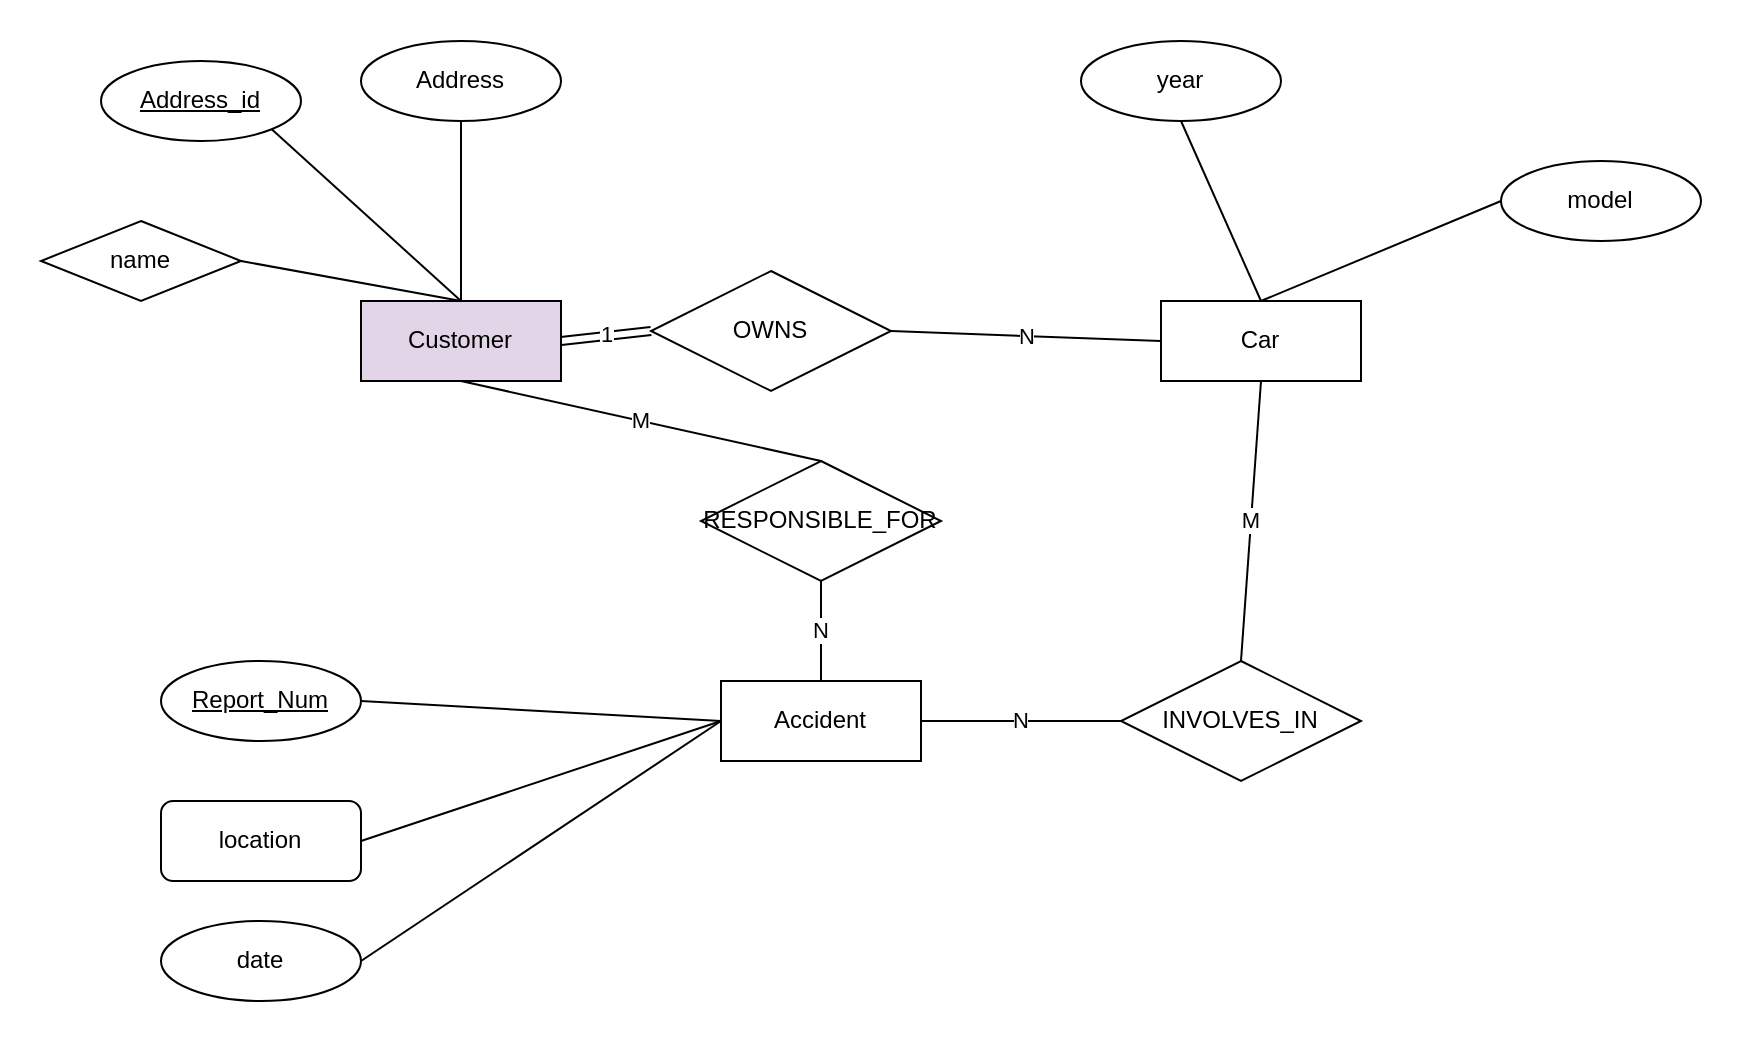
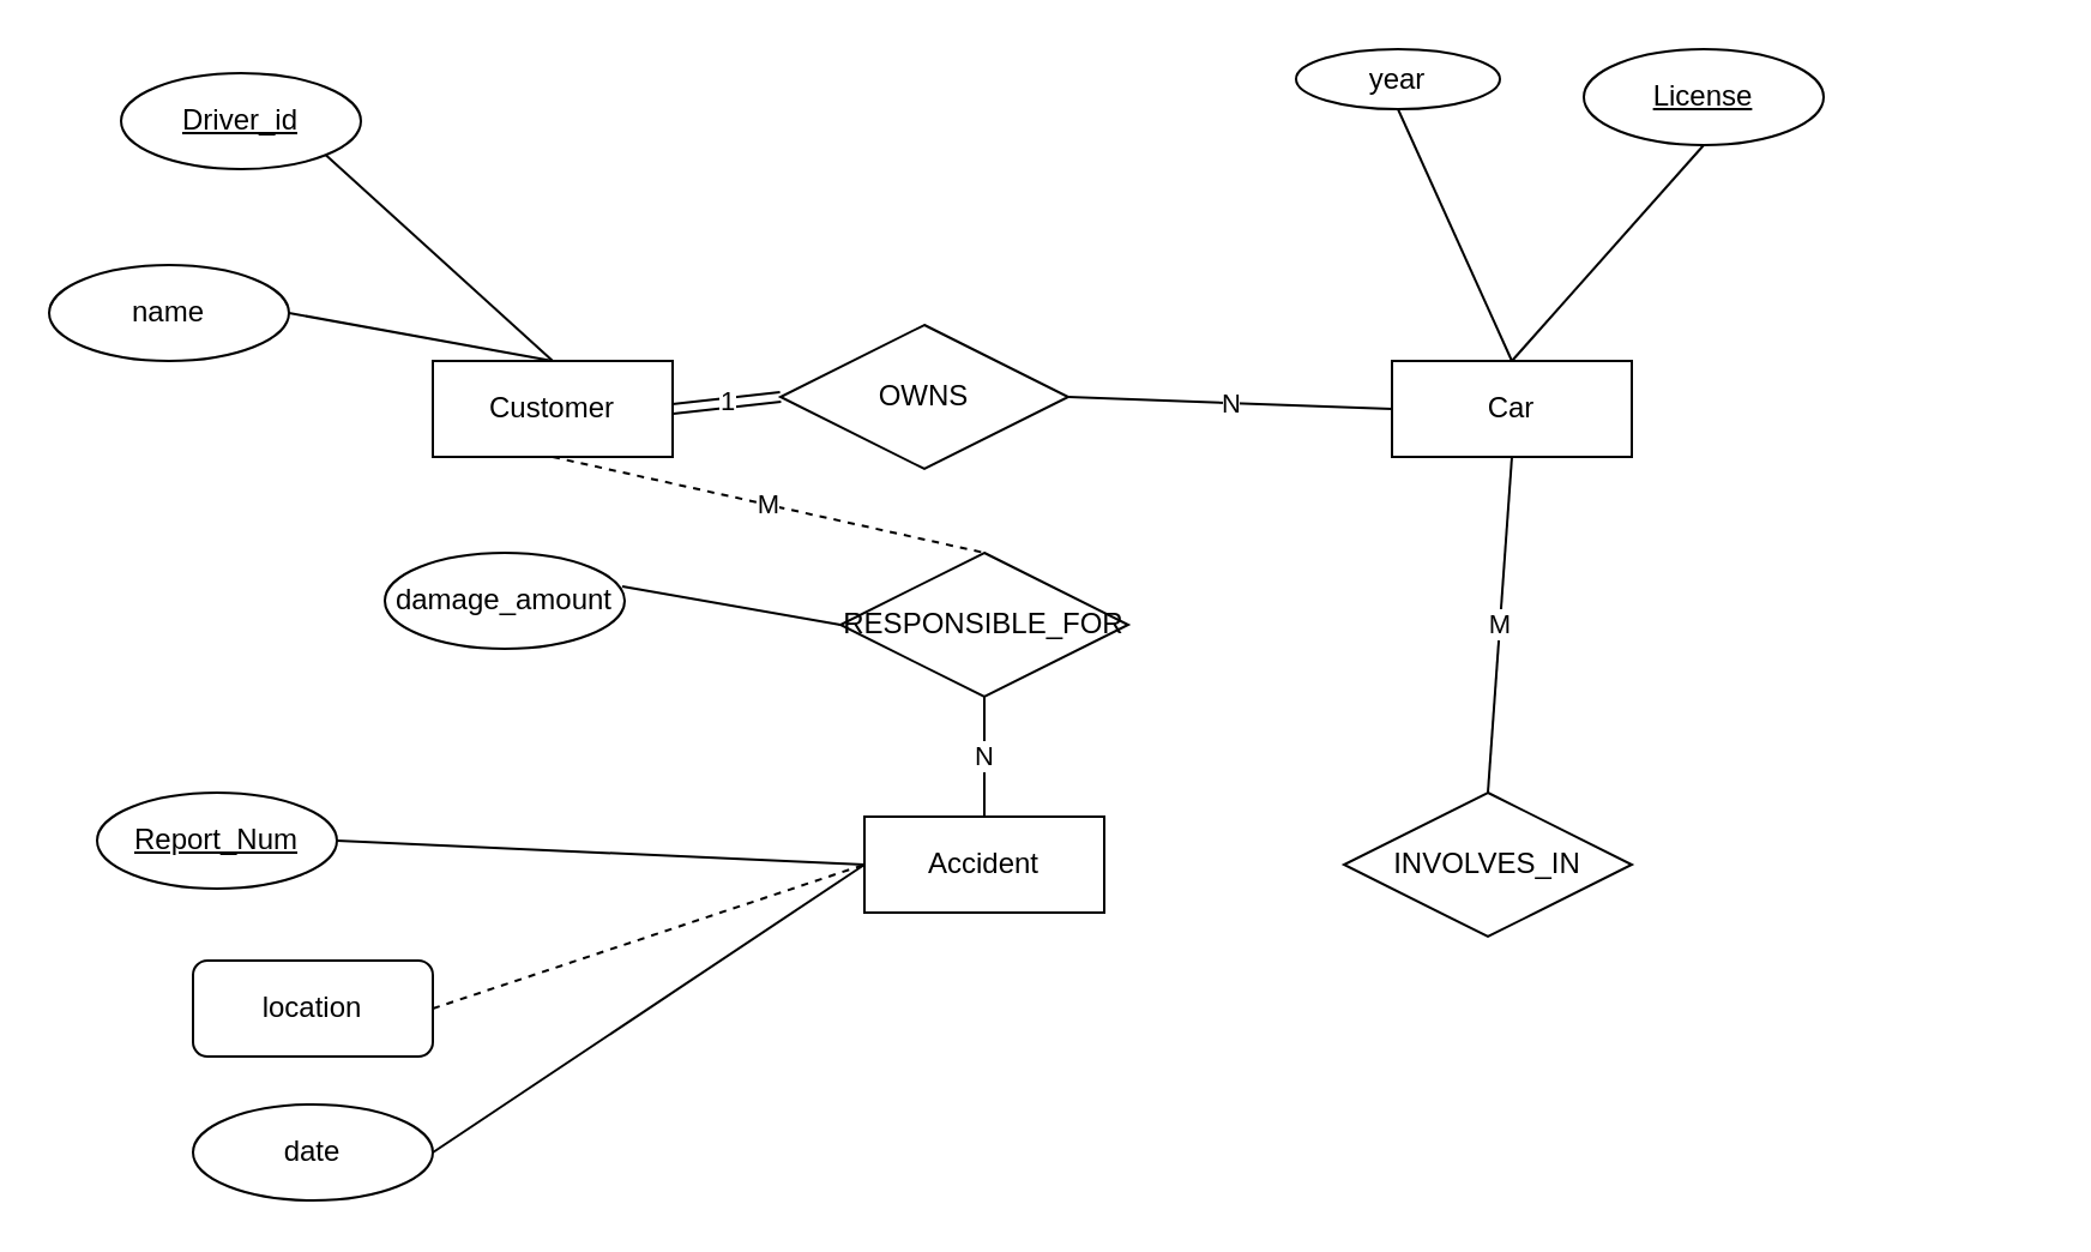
  <mxCell id="0" />
  <mxCell id="1" parent="0" />
- <mxCell id="2" value="Customer" style="whiteSpace=wrap;html=1;align=center;fillColor=#e1d5e7;" parent="1" vertex="1"><mxGeometry x="180" y="150" width="100" height="40" as="geometry" /></mxCell>
+ <mxCell id="2" value="Customer" style="whiteSpace=wrap;html=1;align=center;" parent="1" vertex="1"><mxGeometry x="180" y="150" width="100" height="40" as="geometry" /></mxCell>
  <mxCell id="3" value="Car" style="whiteSpace=wrap;html=1;align=center;" parent="1" vertex="1"><mxGeometry x="580" y="150" width="100" height="40" as="geometry" /></mxCell>
  <mxCell id="4" value="Accident" style="whiteSpace=wrap;html=1;align=center;" parent="1" vertex="1"><mxGeometry x="360" y="340" width="100" height="40" as="geometry" /></mxCell>
- <mxCell id="5" value="Address_id" style="ellipse;whiteSpace=wrap;html=1;align=center;fontStyle=4;" parent="1" vertex="1"><mxGeometry x="50" y="30" width="100" height="40" as="geometry" /></mxCell>
- <mxCell id="6" value="name" style="rhombus;whiteSpace=wrap;html=1;align=center;" parent="1" vertex="1"><mxGeometry x="20" y="110" width="100" height="40" as="geometry" /></mxCell>
- <mxCell id="7" value="Address" style="ellipse;whiteSpace=wrap;html=1;align=center;" parent="1" vertex="1"><mxGeometry x="180" y="20" width="100" height="40" as="geometry" /></mxCell>
+ <mxCell id="5" value="Driver_id" style="ellipse;whiteSpace=wrap;html=1;align=center;fontStyle=4;" parent="1" vertex="1"><mxGeometry x="50" y="30" width="100" height="40" as="geometry" /></mxCell>
+ <mxCell id="6" value="name" style="ellipse;whiteSpace=wrap;html=1;align=center;" parent="1" vertex="1"><mxGeometry x="20" y="110" width="100" height="40" as="geometry" /></mxCell>
  <mxCell id="8" value="OWNS" style="shape=rhombus;perimeter=rhombusPerimeter;whiteSpace=wrap;html=1;align=center;" parent="1" vertex="1"><mxGeometry x="325" y="135" width="120" height="60" as="geometry" /></mxCell>
- <mxCell id="10" value="year" style="ellipse;whiteSpace=wrap;html=1;align=center;" parent="1" vertex="1"><mxGeometry x="540" y="20" width="100" height="40" as="geometry" /></mxCell>
- <mxCell id="11" value="model" style="ellipse;whiteSpace=wrap;html=1;align=center;" parent="1" vertex="1"><mxGeometry x="750" y="80" width="100" height="40" as="geometry" /></mxCell>
+ <mxCell id="9" value="License" style="ellipse;whiteSpace=wrap;html=1;align=center;fontStyle=4;" parent="1" vertex="1"><mxGeometry x="660" y="20" width="100" height="40" as="geometry" /></mxCell>
+ <mxCell id="10" value="year" style="ellipse;whiteSpace=wrap;html=1;align=center;" parent="1" vertex="1"><mxGeometry x="540" y="20" width="85" height="25" as="geometry" /></mxCell>
  <mxCell id="12" value="INVOLVES_IN" style="shape=rhombus;perimeter=rhombusPerimeter;whiteSpace=wrap;html=1;align=center;" parent="1" vertex="1"><mxGeometry x="560" y="330" width="120" height="60" as="geometry" /></mxCell>
  <mxCell id="13" value="1" style="shape=link;html=1;rounded=0;exitX=1;exitY=0.5;exitDx=0;exitDy=0;entryX=0;entryY=0.5;entryDx=0;entryDy=0;" parent="1" source="2" target="8" edge="1"><mxGeometry relative="1" as="geometry"><mxPoint x="410" y="250" as="sourcePoint" /><mxPoint x="570" y="250" as="targetPoint" /></mxGeometry></mxCell>
  <mxCell id="14" value="N" style="endArrow=none;html=1;rounded=0;exitX=1;exitY=0.5;exitDx=0;exitDy=0;entryX=0;entryY=0.5;entryDx=0;entryDy=0;" parent="1" source="8" target="3" edge="1"><mxGeometry relative="1" as="geometry"><mxPoint x="410" y="250" as="sourcePoint" /><mxPoint x="570" y="170" as="targetPoint" /></mxGeometry></mxCell>
  <mxCell id="15" value="M" style="endArrow=none;html=1;rounded=0;entryX=0.5;entryY=1;entryDx=0;entryDy=0;exitX=0.5;exitY=0;exitDx=0;exitDy=0;" parent="1" source="12" target="3" edge="1"><mxGeometry relative="1" as="geometry"><mxPoint x="410" y="250" as="sourcePoint" /><mxPoint x="570" y="250" as="targetPoint" /></mxGeometry></mxCell>
- <mxCell id="16" value="N" style="endArrow=none;html=1;rounded=0;entryX=0;entryY=0.5;entryDx=0;entryDy=0;exitX=1;exitY=0.5;exitDx=0;exitDy=0;" parent="1" source="4" target="12" edge="1"><mxGeometry relative="1" as="geometry"><mxPoint x="410" y="250" as="sourcePoint" /><mxPoint x="570" y="250" as="targetPoint" /></mxGeometry></mxCell>
- <mxCell id="17" value="Report_Num" style="ellipse;whiteSpace=wrap;html=1;align=center;fontStyle=4;" parent="1" vertex="1"><mxGeometry x="80" y="330" width="100" height="40" as="geometry" /></mxCell>
+ <mxCell id="17" value="Report_Num" style="ellipse;whiteSpace=wrap;html=1;align=center;fontStyle=4;" parent="1" vertex="1"><mxGeometry x="40" y="330" width="100" height="40" as="geometry" /></mxCell>
+ <mxCell id="18" value="damage_amount" style="ellipse;whiteSpace=wrap;html=1;align=center;" parent="1" vertex="1"><mxGeometry x="160" y="230" width="100" height="40" as="geometry" /></mxCell>
  <mxCell id="19" value="location" style="whiteSpace=wrap;html=1;align=center;rounded=1;" parent="1" vertex="1"><mxGeometry x="80" y="400" width="100" height="40" as="geometry" /></mxCell>
  <mxCell id="20" value="date" style="ellipse;whiteSpace=wrap;html=1;align=center;" parent="1" vertex="1"><mxGeometry x="80" y="460" width="100" height="40" as="geometry" /></mxCell>
  <mxCell id="21" value="" style="endArrow=none;html=1;rounded=0;exitX=1;exitY=0.5;exitDx=0;exitDy=0;" parent="1" source="6" edge="1"><mxGeometry relative="1" as="geometry"><mxPoint x="330" y="260" as="sourcePoint" /><mxPoint x="230" y="150" as="targetPoint" /></mxGeometry></mxCell>
  <mxCell id="22" value="" style="endArrow=none;html=1;rounded=0;exitX=1;exitY=1;exitDx=0;exitDy=0;" parent="1" source="5" edge="1"><mxGeometry relative="1" as="geometry"><mxPoint x="330" y="260" as="sourcePoint" /><mxPoint x="230" y="150" as="targetPoint" /></mxGeometry></mxCell>
- <mxCell id="23" value="" style="endArrow=none;html=1;rounded=0;exitX=0.5;exitY=1;exitDx=0;exitDy=0;entryX=0.5;entryY=0;entryDx=0;entryDy=0;" parent="1" source="7" target="2" edge="1"><mxGeometry relative="1" as="geometry"><mxPoint x="330" y="260" as="sourcePoint" /><mxPoint x="490" y="260" as="targetPoint" /></mxGeometry></mxCell>
  <mxCell id="24" value="" style="endArrow=none;html=1;rounded=0;exitX=1;exitY=0.5;exitDx=0;exitDy=0;" parent="1" source="17" edge="1"><mxGeometry relative="1" as="geometry"><mxPoint x="330" y="260" as="sourcePoint" /><mxPoint x="360" y="360" as="targetPoint" /></mxGeometry></mxCell>
- <mxCell id="26" value="" style="endArrow=none;html=1;rounded=0;exitX=1;exitY=0.5;exitDx=0;exitDy=0;entryX=0;entryY=0.5;entryDx=0;entryDy=0;" parent="1" source="19" target="4" edge="1"><mxGeometry relative="1" as="geometry"><mxPoint x="330" y="260" as="sourcePoint" /><mxPoint x="490" y="260" as="targetPoint" /></mxGeometry></mxCell>
+ <mxCell id="25" value="" style="endArrow=none;html=1;rounded=0;exitX=0.99;exitY=0.35;exitDx=0;exitDy=0;exitPerimeter=0;entryX=0;entryY=0.5;entryDx=0;entryDy=0;" parent="1" source="18" target="31" edge="1"><mxGeometry relative="1" as="geometry"><mxPoint x="330" y="260" as="sourcePoint" /><mxPoint x="360" y="360" as="targetPoint" /></mxGeometry></mxCell>
+ <mxCell id="26" value="" style="endArrow=none;html=1;rounded=0;exitX=1;exitY=0.5;exitDx=0;exitDy=0;entryX=0;entryY=0.5;entryDx=0;entryDy=0;dashed=1;" parent="1" source="19" target="4" edge="1"><mxGeometry relative="1" as="geometry"><mxPoint x="330" y="260" as="sourcePoint" /><mxPoint x="490" y="260" as="targetPoint" /></mxGeometry></mxCell>
  <mxCell id="27" value="" style="endArrow=none;html=1;rounded=0;exitX=1;exitY=0.5;exitDx=0;exitDy=0;" parent="1" source="20" edge="1"><mxGeometry relative="1" as="geometry"><mxPoint x="330" y="260" as="sourcePoint" /><mxPoint x="360" y="360" as="targetPoint" /></mxGeometry></mxCell>
  <mxCell id="28" value="" style="endArrow=none;html=1;rounded=0;entryX=0.5;entryY=1;entryDx=0;entryDy=0;" parent="1" target="10" edge="1"><mxGeometry relative="1" as="geometry"><mxPoint x="630" y="150" as="sourcePoint" /><mxPoint x="490" y="260" as="targetPoint" /></mxGeometry></mxCell>
- <mxCell id="30" value="" style="endArrow=none;html=1;rounded=0;entryX=0;entryY=0.5;entryDx=0;entryDy=0;exitX=0.5;exitY=0;exitDx=0;exitDy=0;" parent="1" source="3" target="11" edge="1"><mxGeometry relative="1" as="geometry"><mxPoint x="330" y="260" as="sourcePoint" /><mxPoint x="490" y="260" as="targetPoint" /></mxGeometry></mxCell>
+ <mxCell id="29" value="" style="endArrow=none;html=1;rounded=0;entryX=0.5;entryY=1;entryDx=0;entryDy=0;exitX=0.5;exitY=0;exitDx=0;exitDy=0;" parent="1" source="3" target="9" edge="1"><mxGeometry relative="1" as="geometry"><mxPoint x="330" y="260" as="sourcePoint" /><mxPoint x="490" y="260" as="targetPoint" /></mxGeometry></mxCell>
  <mxCell id="31" value="RESPONSIBLE_FOR" style="shape=rhombus;perimeter=rhombusPerimeter;whiteSpace=wrap;html=1;align=center;" parent="1" vertex="1"><mxGeometry x="350" y="230" width="120" height="60" as="geometry" /></mxCell>
- <mxCell id="32" value="M" style="endArrow=none;html=1;rounded=0;exitX=0.5;exitY=1;exitDx=0;exitDy=0;entryX=0.5;entryY=0;entryDx=0;entryDy=0;" parent="1" source="2" target="31" edge="1"><mxGeometry relative="1" as="geometry"><mxPoint x="330" y="260" as="sourcePoint" /><mxPoint x="490" y="260" as="targetPoint" /></mxGeometry></mxCell>
+ <mxCell id="32" value="M" style="endArrow=none;html=1;rounded=0;exitX=0.5;exitY=1;exitDx=0;exitDy=0;entryX=0.5;entryY=0;entryDx=0;entryDy=0;dashed=1;" parent="1" source="2" target="31" edge="1"><mxGeometry relative="1" as="geometry"><mxPoint x="330" y="260" as="sourcePoint" /><mxPoint x="490" y="260" as="targetPoint" /></mxGeometry></mxCell>
  <mxCell id="33" value="N" style="endArrow=none;html=1;rounded=0;entryX=0.5;entryY=1;entryDx=0;entryDy=0;exitX=0.5;exitY=0;exitDx=0;exitDy=0;" parent="1" source="4" target="31" edge="1"><mxGeometry relative="1" as="geometry"><mxPoint x="330" y="260" as="sourcePoint" /><mxPoint x="490" y="260" as="targetPoint" /></mxGeometry></mxCell>
